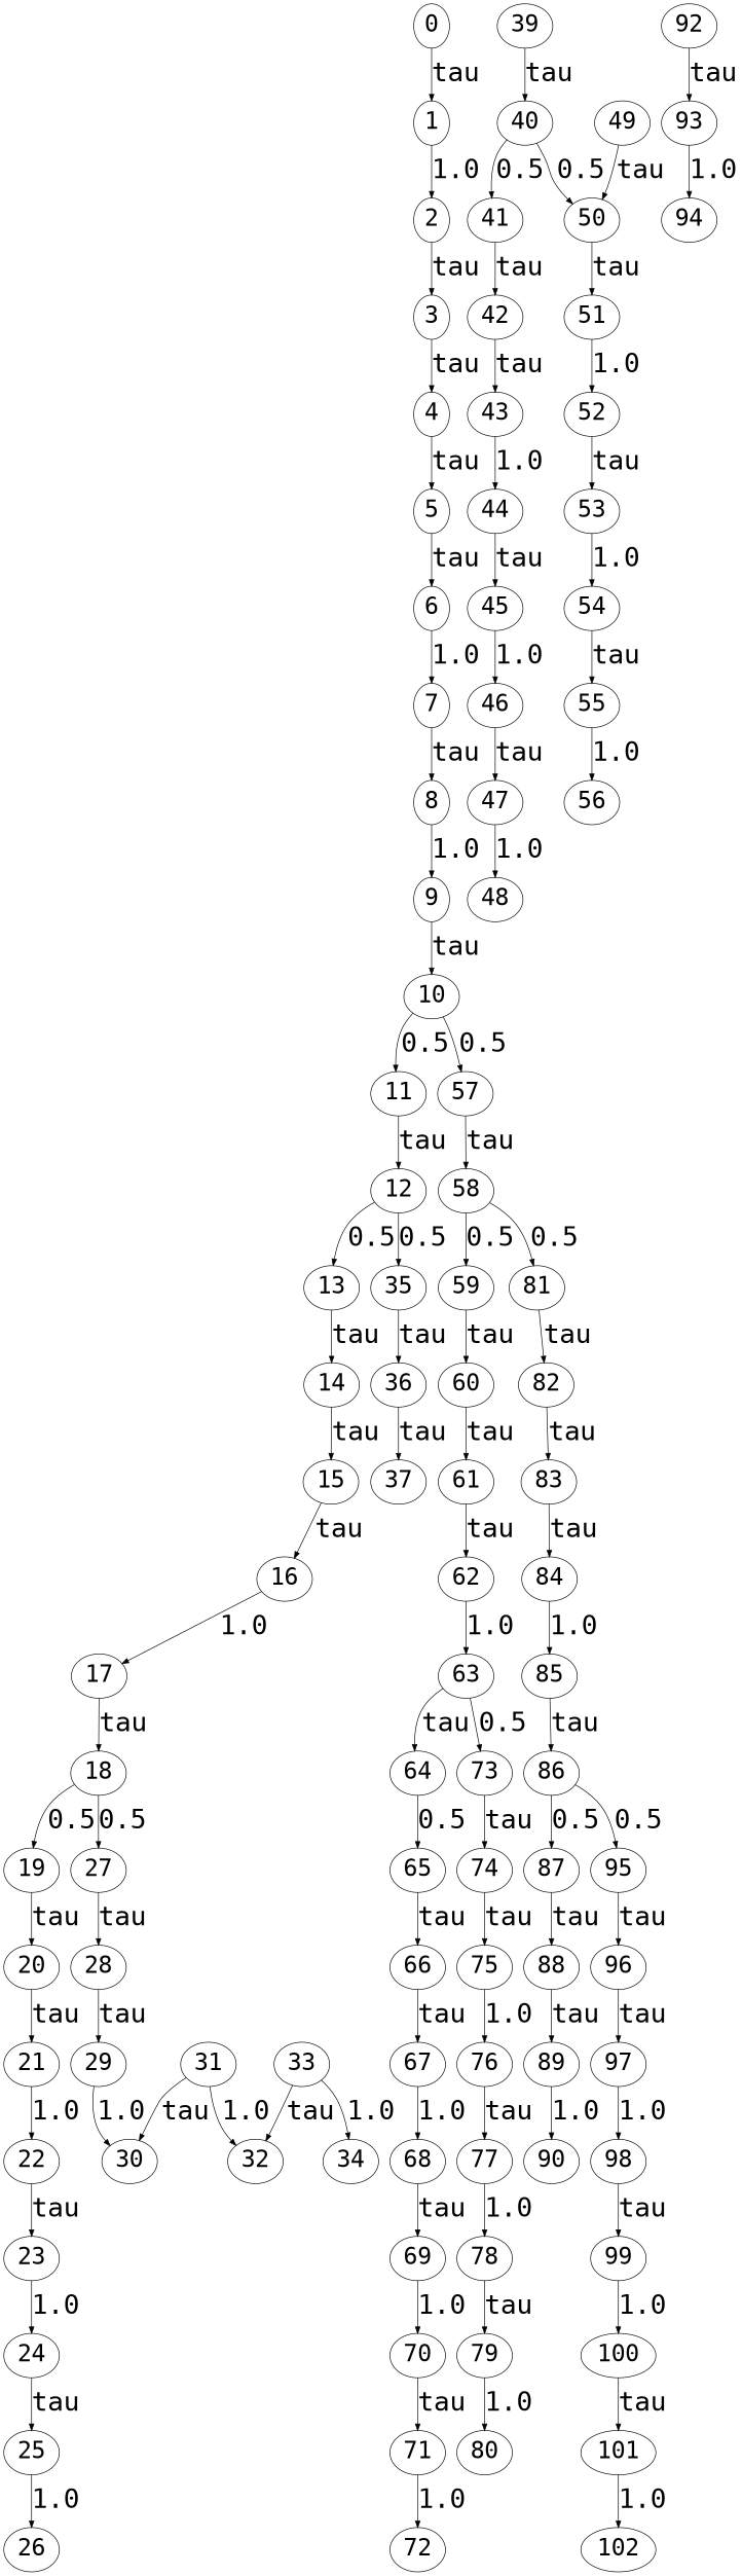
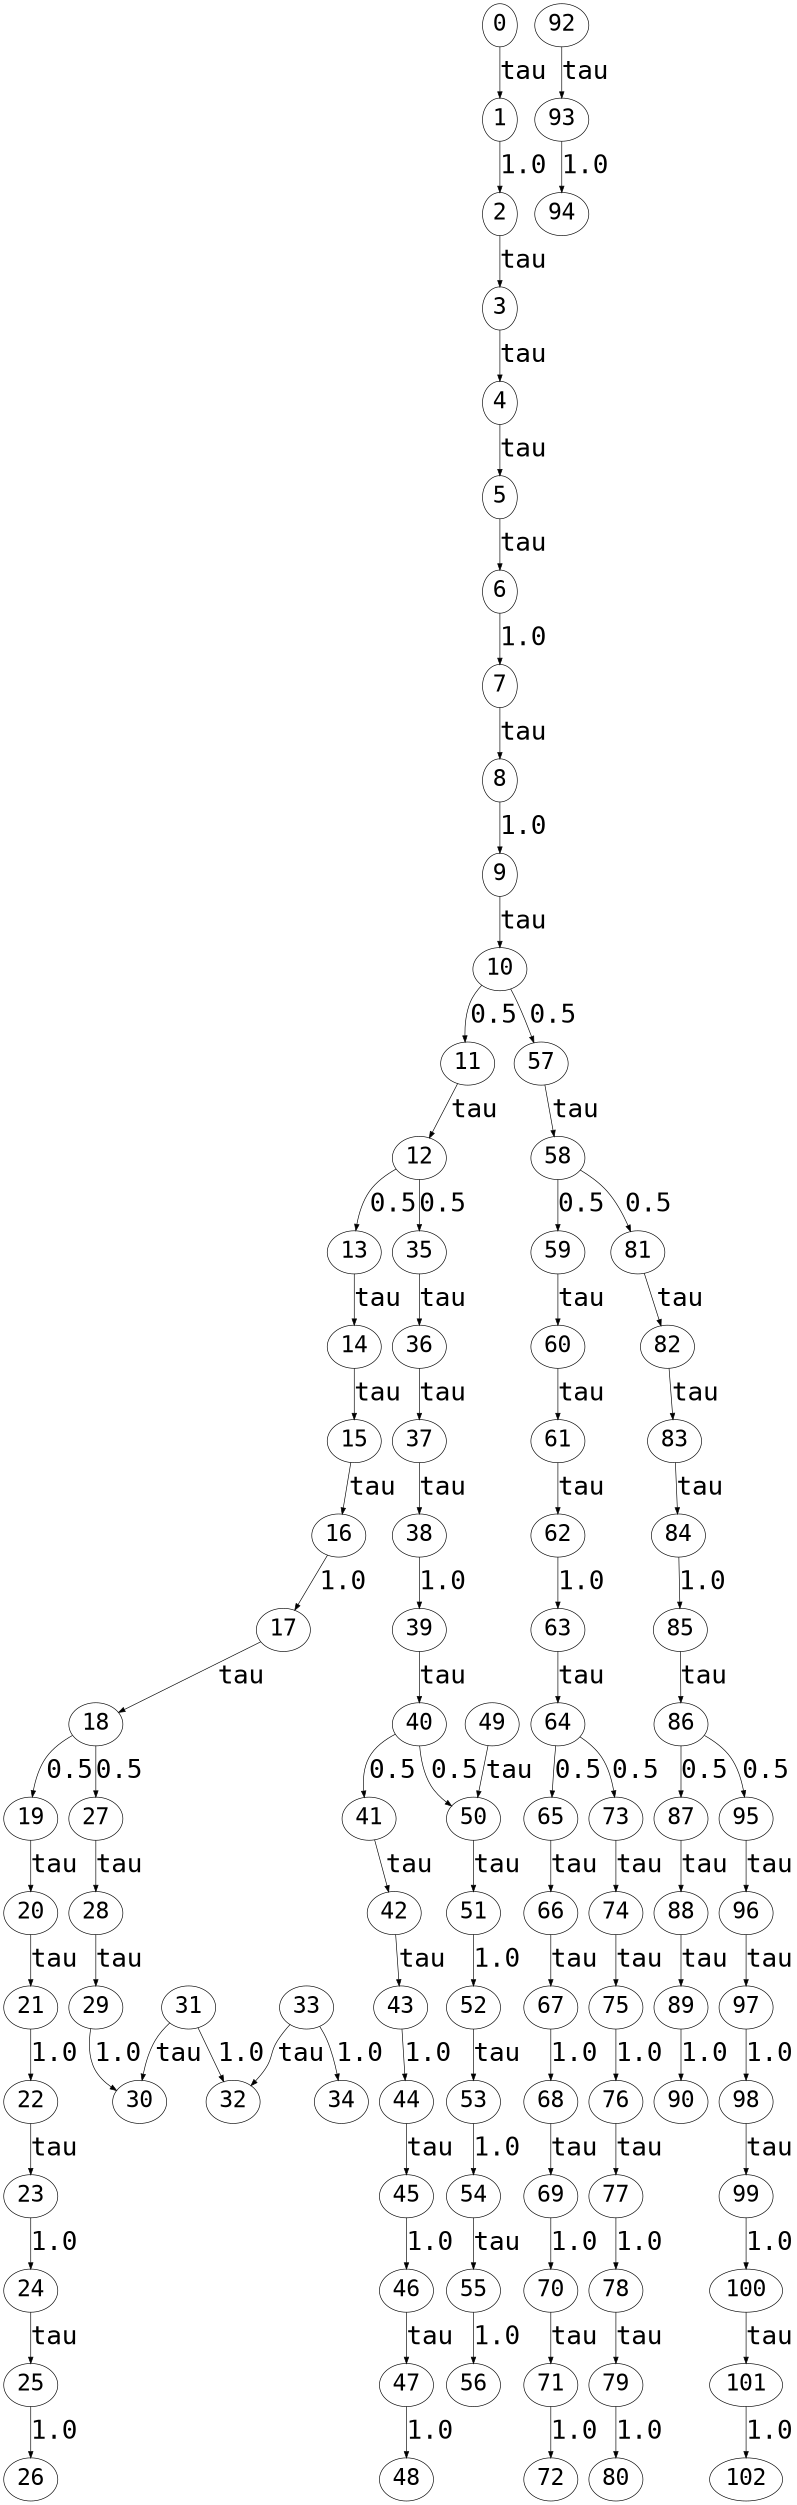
  digraph {
    fontname="DejaVu Sans Mono"
    node [fontname="DejaVu Sans Mono" fontsize=35]
    edge [fontname="DejaVu Sans Mono" fontsize=40]
    0
    1
    2
    3
    4
    5
    6
    7
    8
    9
    10
    11
    57
    12
    58
    13
    35
    14
    36
    15
    16
    17
    18
    19
    27
    20
    28
    21
    22
    23
    24
    25
    26
    29
    30
    31
    32
    33
    34
    37
+   38
    39
    40
    41
    50
    42
    49
    43
    44
    45
    46
    47
    48
    51
    52
    53
    54
    55
    56
    59
    81
    60
    82
    61
    62
    63
    64
    65
    73
    66
    74
    67
    68
    69
    70
    71
    72
    75
    76
    77
    78
    79
    80
    83
    84
    85
    86
    87
    95
    88
    96
    89
    90
    92
    93
    94
    97
    98
    99
    100
    101
    102
    0 -> 1 [label=tau]
    1 -> 2 [label=1.0]
    2 -> 3 [label=tau]
    3 -> 4 [label=tau]
    4 -> 5 [label=tau]
    5 -> 6 [label=tau]
    6 -> 7 [label=1.0]
    7 -> 8 [label=tau]
    8 -> 9 [label=1.0]
    9 -> 10 [label=tau]
    10 -> 11 [label=0.5]
    10 -> 57 [label=0.5]
    11 -> 12 [label=tau]
    57 -> 58 [label=tau]
    12 -> 13 [label=0.5]
    12 -> 35 [label=0.5]
    58 -> 59 [label=0.5]
    58 -> 81 [label=0.5]
    13 -> 14 [label=tau]
    35 -> 36 [label=tau]
    14 -> 15 [label=tau]
    36 -> 37 [label=tau]
    15 -> 16 [label=tau]
    16 -> 17 [label=1.0]
    17 -> 18 [label=tau]
    18 -> 19 [label=0.5]
    18 -> 27 [label=0.5]
    19 -> 20 [label=tau]
    27 -> 28 [label=tau]
    20 -> 21 [label=tau]
    28 -> 29 [label=tau]
    21 -> 22 [label=1.0]
    22 -> 23 [label=tau]
    23 -> 24 [label=1.0]
    24 -> 25 [label=tau]
    25 -> 26 [label=1.0]
    29 -> 30 [label=1.0]
    31 -> 30 [label=tau]
    31 -> 32 [label=1.0]
    33 -> 32 [label=tau]
    33 -> 34 [label=1.0]
+   37 -> 38 [label=tau]
+   38 -> 39 [label=1.0]
    39 -> 40 [label=tau]
    40 -> 41 [label=0.5]
    40 -> 50 [label=0.5]
    41 -> 42 [label=tau]
    50 -> 51 [label=tau]
    42 -> 43 [label=tau]
    49 -> 50 [label=tau]
    43 -> 44 [label=1.0]
    44 -> 45 [label=tau]
    45 -> 46 [label=1.0]
    46 -> 47 [label=tau]
    47 -> 48 [label=1.0]
    51 -> 52 [label=1.0]
    52 -> 53 [label=tau]
    53 -> 54 [label=1.0]
    54 -> 55 [label=tau]
    55 -> 56 [label=1.0]
    59 -> 60 [label=tau]
    81 -> 82 [label=tau]
    60 -> 61 [label=tau]
    82 -> 83 [label=tau]
    61 -> 62 [label=tau]
    62 -> 63 [label=1.0]
    63 -> 64 [label=tau]
    64 -> 65 [label=0.5]
-   63 -> 73 [label=0.5]
+   64 -> 73 [label=0.5]
    65 -> 66 [label=tau]
    73 -> 74 [label=tau]
    66 -> 67 [label=tau]
    74 -> 75 [label=tau]
    67 -> 68 [label=1.0]
    68 -> 69 [label=tau]
    69 -> 70 [label=1.0]
    70 -> 71 [label=tau]
    71 -> 72 [label=1.0]
    75 -> 76 [label=1.0]
    76 -> 77 [label=tau]
    77 -> 78 [label=1.0]
    78 -> 79 [label=tau]
    79 -> 80 [label=1.0]
    83 -> 84 [label=tau]
    84 -> 85 [label=1.0]
    85 -> 86 [label=tau]
    86 -> 87 [label=0.5]
    86 -> 95 [label=0.5]
    87 -> 88 [label=tau]
    95 -> 96 [label=tau]
    88 -> 89 [label=tau]
    96 -> 97 [label=tau]
    89 -> 90 [label=1.0]
    92 -> 93 [label=tau]
    93 -> 94 [label=1.0]
    97 -> 98 [label=1.0]
    98 -> 99 [label=tau]
    99 -> 100 [label=1.0]
    100 -> 101 [label=tau]
    101 -> 102 [label=1.0]
  }
